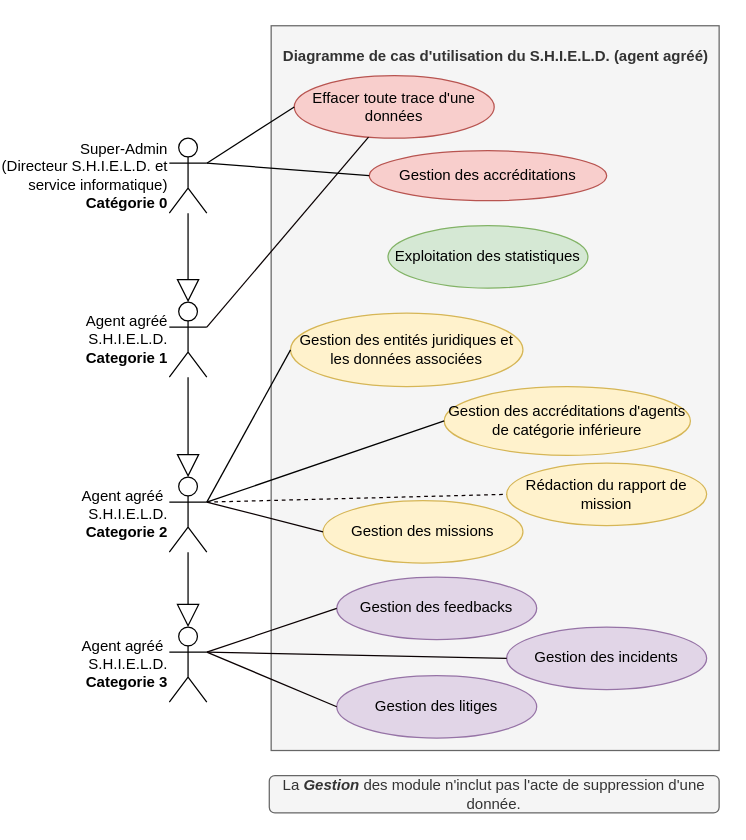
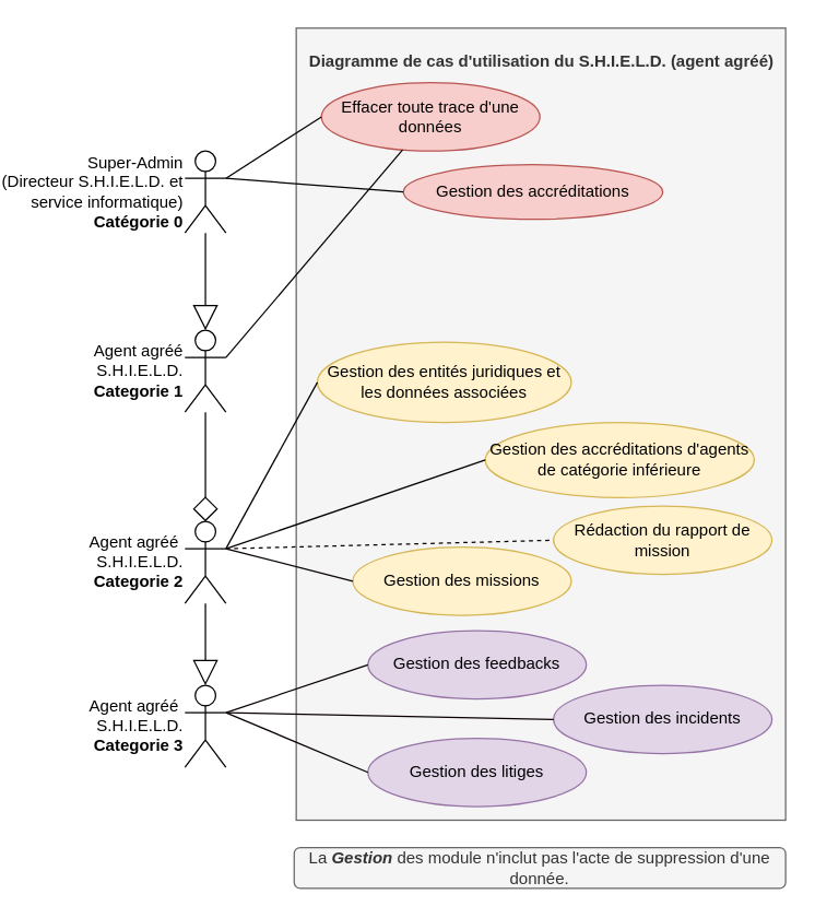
  <mxCell id="0" />
  <mxCell id="1" parent="0" />
  <mxCell id="2" value="&lt;p style=&quot;margin: 0px ; margin-top: 4px ; text-align: center&quot;&gt;&lt;br&gt;&lt;b&gt;Diagramme de cas d'utilisation du S.H.I.E.L.D. (agent agréé)&lt;/b&gt;&lt;/p&gt;" style="verticalAlign=top;align=left;overflow=fill;fontSize=12;fontFamily=Helvetica;html=1;fillColor=#f5f5f5;strokeColor=#666666;fontColor=#333333;" parent="1" vertex="1"><mxGeometry x="101.5" y="20" width="358.5" height="580" as="geometry" /></mxCell>
  <mxCell id="3" value="Gestion des accréditations d'agents de catégorie inférieure" style="ellipse;whiteSpace=wrap;html=1;fillColor=#fff2cc;strokeColor=#d6b656;" parent="1" vertex="1"><mxGeometry x="240" y="308.75" width="197" height="55" as="geometry" /></mxCell>
  <mxCell id="4" value="Agent agréé &lt;br&gt;S.H.I.E.L.D.&lt;br&gt;&lt;b&gt;Categorie 1&lt;/b&gt;" style="shape=umlActor;verticalLabelPosition=middle;verticalAlign=middle;html=1;labelPosition=left;align=right;" parent="1" vertex="1"><mxGeometry x="20" y="241.25" width="30" height="60" as="geometry" /></mxCell>
  <mxCell id="5" value="Super-Admin&lt;br&gt;(Directeur S.H.I.E.L.D. et &lt;br&gt;service informatique)&lt;br&gt;&lt;b&gt;Catégorie 0&lt;/b&gt;" style="shape=umlActor;verticalLabelPosition=middle;verticalAlign=middle;html=1;align=right;labelPosition=left;" parent="1" vertex="1"><mxGeometry x="20" y="110" width="30" height="60" as="geometry" /></mxCell>
  <mxCell id="6" value="" style="endArrow=none;html=1;entryX=0;entryY=0.5;entryDx=0;entryDy=0;exitX=1;exitY=0.333;exitDx=0;exitDy=0;exitPerimeter=0;" parent="1" source="15" target="3" edge="1"><mxGeometry width="50" height="50" relative="1" as="geometry"><mxPoint x="250" y="230" as="sourcePoint" /><mxPoint x="300" y="180" as="targetPoint" /></mxGeometry></mxCell>
  <mxCell id="7" value="Effacer toute trace d'une données" style="ellipse;whiteSpace=wrap;html=1;fillColor=#f8cecc;strokeColor=#b85450;" parent="1" vertex="1"><mxGeometry x="120" y="60" width="160" height="50" as="geometry" /></mxCell>
  <mxCell id="8" value="" style="endArrow=none;html=1;entryX=1;entryY=0.333;entryDx=0;entryDy=0;entryPerimeter=0;exitX=0;exitY=0.5;exitDx=0;exitDy=0;" parent="1" source="7" target="5" edge="1"><mxGeometry width="50" height="50" relative="1" as="geometry"><mxPoint x="250" y="130" as="sourcePoint" /><mxPoint x="20" y="110" as="targetPoint" /></mxGeometry></mxCell>
  <mxCell id="9" value="" style="endArrow=block;endSize=16;endFill=0;html=1;entryX=0.5;entryY=0;entryDx=0;entryDy=0;entryPerimeter=0;" parent="1" source="5" target="4" edge="1"><mxGeometry width="160" relative="1" as="geometry"><mxPoint x="35" y="203.75" as="sourcePoint" /><mxPoint x="35" y="203.75" as="targetPoint" /></mxGeometry></mxCell>
  <mxCell id="10" value="Gestion des incidents" style="ellipse;whiteSpace=wrap;html=1;fillColor=#e1d5e7;strokeColor=#9673a6;" parent="1" vertex="1"><mxGeometry x="290" y="501.25" width="160" height="50" as="geometry" /></mxCell>
  <mxCell id="11" value="Gestion des missions" style="ellipse;whiteSpace=wrap;html=1;fillColor=#fff2cc;strokeColor=#d6b656;" parent="1" vertex="1"><mxGeometry x="143" y="400" width="160" height="50" as="geometry" /></mxCell>
  <mxCell id="12" value="" style="endArrow=none;html=1;entryX=0;entryY=0.5;entryDx=0;entryDy=0;exitX=1;exitY=0.333;exitDx=0;exitDy=0;exitPerimeter=0;strokeColor=#0A0002;" parent="1" source="18" target="10" edge="1"><mxGeometry width="50" height="50" relative="1" as="geometry"><mxPoint x="170" y="320" as="sourcePoint" /><mxPoint x="220" y="270" as="targetPoint" /></mxGeometry></mxCell>
  <mxCell id="13" value="" style="endArrow=none;html=1;entryX=0;entryY=0.5;entryDx=0;entryDy=0;strokeColor=#0A0002;exitX=1;exitY=0.333;exitDx=0;exitDy=0;exitPerimeter=0;" parent="1" source="15" target="11" edge="1"><mxGeometry width="50" height="50" relative="1" as="geometry"><mxPoint x="30" y="300" as="sourcePoint" /><mxPoint x="220" y="270" as="targetPoint" /></mxGeometry></mxCell>
  <mxCell id="14" value="Rédaction du rapport de mission" style="ellipse;whiteSpace=wrap;html=1;fillColor=#fff2cc;strokeColor=#d6b656;" parent="1" vertex="1"><mxGeometry x="290" y="370" width="160" height="50" as="geometry" /></mxCell>
  <mxCell id="15" value="Agent agréé&amp;nbsp;&lt;br&gt;S.H.I.E.L.D.&lt;br&gt;&lt;b&gt;Categorie 2&lt;/b&gt;" style="shape=umlActor;verticalLabelPosition=middle;verticalAlign=middle;html=1;labelPosition=left;align=right;" parent="1" vertex="1"><mxGeometry x="20" y="381.25" width="30" height="60" as="geometry" /></mxCell>
  <mxCell id="16" value="" style="endArrow=none;html=1;strokeColor=#0A0002;entryX=0;entryY=0.5;entryDx=0;entryDy=0;exitX=1;exitY=0.333;exitDx=0;exitDy=0;exitPerimeter=0;dashed=1;" parent="1" source="15" target="14" edge="1"><mxGeometry width="50" height="50" relative="1" as="geometry"><mxPoint x="200" y="330" as="sourcePoint" /><mxPoint x="250" y="280" as="targetPoint" /></mxGeometry></mxCell>
- <mxCell id="17" value="" style="endArrow=block;endSize=16;endFill=0;html=1;entryX=0.5;entryY=0;entryDx=0;entryDy=0;entryPerimeter=0;" parent="1" source="4" target="15" edge="1"><mxGeometry width="160" relative="1" as="geometry"><mxPoint x="35" y="341.25" as="sourcePoint" /><mxPoint x="49.31" y="433.75" as="targetPoint" /></mxGeometry></mxCell>
+ <mxCell id="17" value="" style="endArrow=diamond;endSize=16;endFill=0;html=1;entryX=0.5;entryY=0;entryDx=0;entryDy=0;entryPerimeter=0;" parent="1" source="4" target="15" edge="1"><mxGeometry width="160" relative="1" as="geometry"><mxPoint x="35" y="341.25" as="sourcePoint" /><mxPoint x="49.31" y="433.75" as="targetPoint" /></mxGeometry></mxCell>
  <mxCell id="18" value="Agent agréé&amp;nbsp;&lt;br&gt;S.H.I.E.L.D.&lt;br&gt;&lt;b&gt;Categorie 3&lt;/b&gt;" style="shape=umlActor;verticalLabelPosition=middle;verticalAlign=middle;html=1;labelPosition=left;align=right;" parent="1" vertex="1"><mxGeometry x="20" y="501.25" width="30" height="60" as="geometry" /></mxCell>
  <mxCell id="19" value="" style="endArrow=block;endSize=16;endFill=0;html=1;entryX=0.5;entryY=0;entryDx=0;entryDy=0;entryPerimeter=0;" parent="1" source="15" target="18" edge="1"><mxGeometry width="160" relative="1" as="geometry"><mxPoint x="34.66" y="461.25" as="sourcePoint" /><mxPoint x="34.66" y="501.25" as="targetPoint" /></mxGeometry></mxCell>
  <mxCell id="20" value="Gestion des litiges" style="ellipse;whiteSpace=wrap;html=1;fillColor=#e1d5e7;strokeColor=#9673a6;" parent="1" vertex="1"><mxGeometry x="154" y="540" width="160" height="50" as="geometry" /></mxCell>
  <mxCell id="21" value="" style="endArrow=none;html=1;strokeColor=#0A0002;entryX=0;entryY=0.5;entryDx=0;entryDy=0;exitX=1;exitY=0.333;exitDx=0;exitDy=0;exitPerimeter=0;" parent="1" source="18" target="20" edge="1"><mxGeometry width="50" height="50" relative="1" as="geometry"><mxPoint x="270" y="280" as="sourcePoint" /><mxPoint x="320" y="230" as="targetPoint" /></mxGeometry></mxCell>
  <mxCell id="22" value="Gestion des feedbacks" style="ellipse;whiteSpace=wrap;html=1;fillColor=#e1d5e7;strokeColor=#9673a6;" parent="1" vertex="1"><mxGeometry x="154" y="461.25" width="160" height="50" as="geometry" /></mxCell>
  <mxCell id="23" value="" style="endArrow=none;html=1;strokeColor=#0A0002;entryX=0;entryY=0.5;entryDx=0;entryDy=0;exitX=1;exitY=0.333;exitDx=0;exitDy=0;exitPerimeter=0;" parent="1" source="18" target="22" edge="1"><mxGeometry width="50" height="50" relative="1" as="geometry"><mxPoint x="120" y="380" as="sourcePoint" /><mxPoint x="170" y="330" as="targetPoint" /></mxGeometry></mxCell>
- <mxCell id="24" value="Exploitation des statistiques" style="ellipse;whiteSpace=wrap;html=1;fillColor=#d5e8d4;strokeColor=#82b366;" parent="1" vertex="1"><mxGeometry x="195" y="180" width="160" height="50" as="geometry" /></mxCell>
  <mxCell id="25" value="" style="endArrow=none;html=1;strokeColor=#0A0002;exitX=1;exitY=0.333;exitDx=0;exitDy=0;exitPerimeter=0;" parent="1" source="4" target="7" edge="1"><mxGeometry width="50" height="50" relative="1" as="geometry"><mxPoint x="250" y="380" as="sourcePoint" /><mxPoint x="300" y="330" as="targetPoint" /></mxGeometry></mxCell>
  <mxCell id="26" value="Gestion des accréditations" style="ellipse;whiteSpace=wrap;html=1;fillColor=#f8cecc;strokeColor=#b85450;" parent="1" vertex="1"><mxGeometry x="180" y="120" width="190" height="40" as="geometry" /></mxCell>
  <mxCell id="27" value="" style="endArrow=none;html=1;entryX=0;entryY=0.5;entryDx=0;entryDy=0;exitX=1;exitY=0.333;exitDx=0;exitDy=0;exitPerimeter=0;" parent="1" source="5" target="26" edge="1"><mxGeometry width="50" height="50" relative="1" as="geometry"><mxPoint x="200" y="300" as="sourcePoint" /><mxPoint x="250" y="250" as="targetPoint" /></mxGeometry></mxCell>
  <mxCell id="28" value="Gestion des entités juridiques et les données associées" style="ellipse;whiteSpace=wrap;html=1;fillColor=#fff2cc;strokeColor=#d6b656;" parent="1" vertex="1"><mxGeometry x="117" y="250" width="186" height="58.75" as="geometry" /></mxCell>
  <mxCell id="29" value="" style="endArrow=none;html=1;entryX=0;entryY=0.5;entryDx=0;entryDy=0;exitX=1;exitY=0.333;exitDx=0;exitDy=0;exitPerimeter=0;" parent="1" source="15" target="28" edge="1"><mxGeometry width="50" height="50" relative="1" as="geometry"><mxPoint x="190" y="300" as="sourcePoint" /><mxPoint x="240" y="250" as="targetPoint" /></mxGeometry></mxCell>
  <mxCell id="30" value="La &lt;b&gt;&lt;i&gt;Gestion&lt;/i&gt;&lt;/b&gt; des module n'inclut pas l'acte de suppression d'une donnée." style="whiteSpace=wrap;html=1;rounded=1;fillColor=#f5f5f5;strokeColor=#666666;fontColor=#333333;" parent="1" vertex="1"><mxGeometry x="100" y="620" width="360" height="30" as="geometry" /></mxCell>
